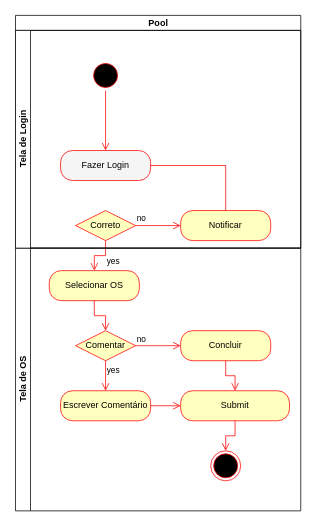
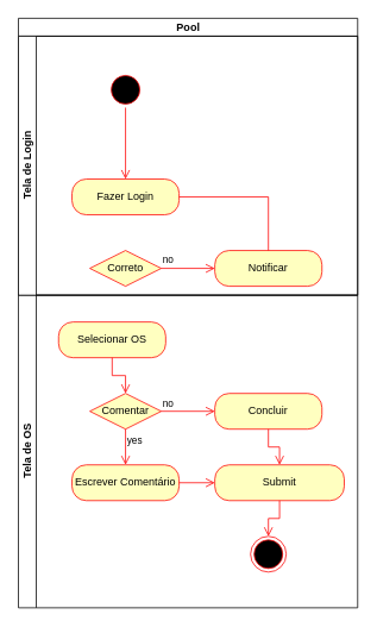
  <mxCell id="0" />
  <mxCell id="1" parent="0" />
  <mxCell id="2" value="" style="ellipse;html=1;shape=startState;fillColor=#000000;strokeColor=#ff0000;" vertex="1" parent="1"><mxGeometry x="120" y="80" width="40" height="40" as="geometry" /></mxCell>
  <mxCell id="3" value="" style="edgeStyle=orthogonalEdgeStyle;html=1;verticalAlign=bottom;endArrow=open;endSize=8;strokeColor=#ff0000;rounded=0;entryX=0.5;entryY=0;entryDx=0;entryDy=0;" edge="1" source="2" parent="1" target="4"><mxGeometry relative="1" as="geometry"><mxPoint x="140" y="180" as="targetPoint" /></mxGeometry></mxCell>
- <mxCell id="4" value="Fazer Login" style="rounded=1;whiteSpace=wrap;html=1;arcSize=40;fontColor=#000000;fillColor=#f5f5f5;strokeColor=#ff0000;" vertex="1" parent="1"><mxGeometry x="80" y="200" width="120" height="40" as="geometry" /></mxCell>
+ <mxCell id="4" value="Fazer Login" style="rounded=1;whiteSpace=wrap;html=1;arcSize=40;fontColor=#000000;fillColor=#ffffc0;strokeColor=#ff0000;" vertex="1" parent="1"><mxGeometry x="80" y="200" width="120" height="40" as="geometry" /></mxCell>
  <mxCell id="5" value="Correto" style="rhombus;whiteSpace=wrap;html=1;fontColor=#000000;fillColor=#ffffc0;strokeColor=#ff0000;" vertex="1" parent="1"><mxGeometry x="100" y="280" width="80" height="40" as="geometry" /></mxCell>
  <mxCell id="6" value="no" style="edgeStyle=orthogonalEdgeStyle;html=1;align=left;verticalAlign=bottom;endArrow=open;endSize=8;strokeColor=#ff0000;rounded=0;entryX=0;entryY=0.5;entryDx=0;entryDy=0;" edge="1" source="5" parent="1" target="8"><mxGeometry x="-1" relative="1" as="geometry"><mxPoint x="240" y="300" as="targetPoint" /></mxGeometry></mxCell>
- <mxCell id="7" value="yes" style="edgeStyle=orthogonalEdgeStyle;html=1;align=left;verticalAlign=top;endArrow=open;endSize=8;strokeColor=#ff0000;rounded=0;entryX=0.5;entryY=0;entryDx=0;entryDy=0;" edge="1" source="5" parent="1" target="10"><mxGeometry x="-0.5" relative="1" as="geometry"><mxPoint x="140" y="360" as="targetPoint" /><Array as="points" /><mxPoint as="offset" /></mxGeometry></mxCell>
  <mxCell id="8" value="Notificar" style="rounded=1;whiteSpace=wrap;html=1;arcSize=40;fontColor=#000000;fillColor=#ffffc0;strokeColor=#ff0000;" vertex="1" parent="1"><mxGeometry x="240" y="280" width="120" height="40" as="geometry" /></mxCell>
  <mxCell id="9" value="" style="edgeStyle=orthogonalEdgeStyle;html=1;verticalAlign=bottom;endArrow=none;endSize=8;strokeColor=#ff0000;rounded=0;entryX=1;entryY=0.5;entryDx=0;entryDy=0;" edge="1" source="8" parent="1" target="4"><mxGeometry relative="1" as="geometry"><mxPoint x="330" y="360" as="targetPoint" /><Array as="points"><mxPoint x="300" y="220" /></Array></mxGeometry></mxCell>
  <mxCell id="10" value="Selecionar OS" style="rounded=1;whiteSpace=wrap;html=1;arcSize=40;fontColor=#000000;fillColor=#ffffc0;strokeColor=#ff0000;" vertex="1" parent="1"><mxGeometry x="65" y="360" width="120" height="40" as="geometry" /></mxCell>
  <mxCell id="11" value="" style="edgeStyle=orthogonalEdgeStyle;html=1;verticalAlign=bottom;endArrow=open;endSize=8;strokeColor=#ff0000;rounded=0;entryX=0.5;entryY=0;entryDx=0;entryDy=0;" edge="1" source="10" parent="1" target="12"><mxGeometry relative="1" as="geometry"><mxPoint x="140" y="460" as="targetPoint" /></mxGeometry></mxCell>
  <mxCell id="12" value="Comentar" style="rhombus;whiteSpace=wrap;html=1;fontColor=#000000;fillColor=#ffffc0;strokeColor=#ff0000;" vertex="1" parent="1"><mxGeometry x="100" y="440" width="80" height="40" as="geometry" /></mxCell>
  <mxCell id="13" value="no" style="edgeStyle=orthogonalEdgeStyle;html=1;align=left;verticalAlign=bottom;endArrow=open;endSize=8;strokeColor=#ff0000;rounded=0;entryX=0;entryY=0.5;entryDx=0;entryDy=0;" edge="1" source="12" parent="1" target="20"><mxGeometry x="-1" relative="1" as="geometry"><mxPoint x="240" y="460" as="targetPoint" /></mxGeometry></mxCell>
  <mxCell id="14" value="yes" style="edgeStyle=orthogonalEdgeStyle;html=1;align=left;verticalAlign=top;endArrow=open;endSize=8;strokeColor=#ff0000;rounded=0;entryX=0.5;entryY=0;entryDx=0;entryDy=0;" edge="1" source="12" parent="1" target="15"><mxGeometry x="-1" relative="1" as="geometry"><mxPoint x="140" y="520" as="targetPoint" /><mxPoint x="140" y="490" as="sourcePoint" /><Array as="points" /></mxGeometry></mxCell>
  <mxCell id="15" value="Escrever Comentário" style="rounded=1;whiteSpace=wrap;html=1;arcSize=40;fontColor=#000000;fillColor=#ffffc0;strokeColor=#ff0000;" vertex="1" parent="1"><mxGeometry x="80" y="520" width="120" height="40" as="geometry" /></mxCell>
  <mxCell id="16" value="" style="edgeStyle=orthogonalEdgeStyle;html=1;verticalAlign=bottom;endArrow=open;endSize=8;strokeColor=#ff0000;rounded=0;entryX=0;entryY=0.5;entryDx=0;entryDy=0;" edge="1" source="15" parent="1" target="17"><mxGeometry relative="1" as="geometry"><mxPoint x="240" y="540" as="targetPoint" /></mxGeometry></mxCell>
  <mxCell id="17" value="Submit" style="rounded=1;whiteSpace=wrap;html=1;arcSize=40;fontColor=#000000;fillColor=#ffffc0;strokeColor=#ff0000;" vertex="1" parent="1"><mxGeometry x="240" y="520" width="145" height="40" as="geometry" /></mxCell>
  <mxCell id="18" value="" style="edgeStyle=orthogonalEdgeStyle;html=1;verticalAlign=bottom;endArrow=open;endSize=8;strokeColor=#ff0000;rounded=0;entryX=0.5;entryY=0;entryDx=0;entryDy=0;" edge="1" source="17" parent="1" target="19"><mxGeometry relative="1" as="geometry"><mxPoint x="300" y="620" as="targetPoint" /></mxGeometry></mxCell>
  <mxCell id="19" value="" style="ellipse;html=1;shape=endState;fillColor=#000000;strokeColor=#ff0000;" vertex="1" parent="1"><mxGeometry x="280" y="600" width="40" height="40" as="geometry" /></mxCell>
  <mxCell id="20" value="Concluir" style="rounded=1;whiteSpace=wrap;html=1;arcSize=40;fontColor=#000000;fillColor=#ffffc0;strokeColor=#ff0000;" vertex="1" parent="1"><mxGeometry x="240" y="440" width="120" height="40" as="geometry" /></mxCell>
  <mxCell id="21" value="" style="edgeStyle=orthogonalEdgeStyle;html=1;verticalAlign=bottom;endArrow=open;endSize=8;strokeColor=#ff0000;rounded=0;entryX=0.5;entryY=0;entryDx=0;entryDy=0;" edge="1" source="20" parent="1" target="17"><mxGeometry relative="1" as="geometry"><mxPoint x="330" y="360" as="targetPoint" /></mxGeometry></mxCell>
  <mxCell id="22" value="Pool" style="swimlane;childLayout=stackLayout;resizeParent=1;resizeParentMax=0;horizontal=1;startSize=20;horizontalStack=0;html=1;" vertex="1" parent="1"><mxGeometry x="20" y="20" width="380" height="310" as="geometry"><mxRectangle x="500" y="190" width="70" height="30" as="alternateBounds" /></mxGeometry></mxCell>
  <mxCell id="23" value="Tela de OS" style="swimlane;startSize=20;horizontal=0;html=1;" vertex="1" parent="1"><mxGeometry x="20" y="330" width="380" height="350" as="geometry" /></mxCell>
  <mxCell id="24" value="Tela de Login" style="swimlane;startSize=20;horizontal=0;html=1;" vertex="1" parent="1"><mxGeometry x="20" y="40" width="380" height="290" as="geometry" /></mxCell>
